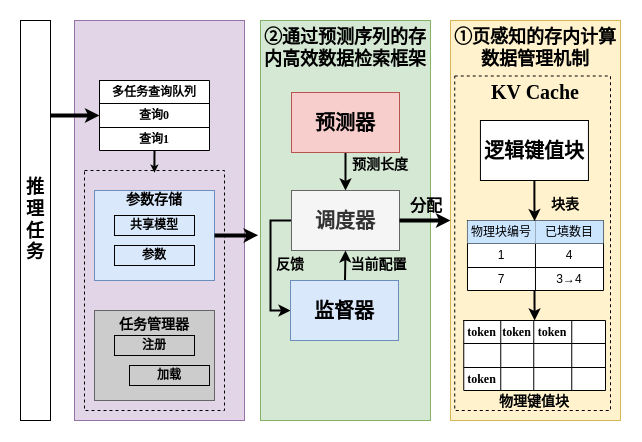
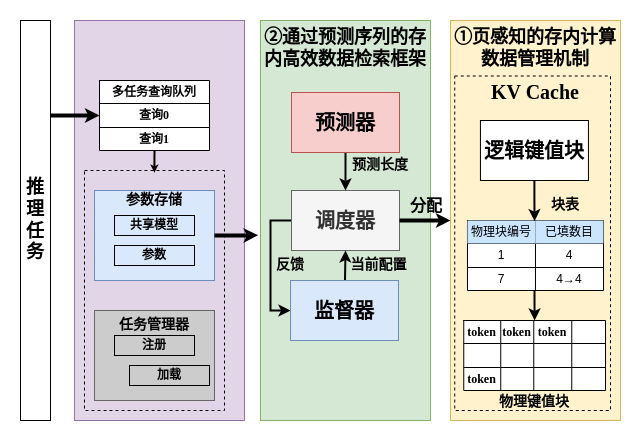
  <mxCell id="0" />
  <mxCell id="1" parent="0" />
  <mxCell id="2" value="&lt;font face=&quot;宋体&quot; size=&quot;1&quot; style=&quot;&quot;&gt;&lt;span style=&quot;font-size: 18px;&quot;&gt;&lt;b&gt;推理任务&lt;/b&gt;&lt;/span&gt;&lt;/font&gt;" style="rounded=0;whiteSpace=wrap;html=1;" vertex="1" parent="1"><mxGeometry x="20" y="20" width="30" height="400" as="geometry" /></mxCell>
  <mxCell id="3" value="" style="group" vertex="1" connectable="0" parent="1"><mxGeometry x="50" y="20" width="210" height="400" as="geometry" /></mxCell>
  <mxCell id="4" value="" style="rounded=0;whiteSpace=wrap;html=1;fillColor=#e1d5e7;strokeColor=#9673a6;" vertex="1" parent="3"><mxGeometry x="24" width="170" height="400" as="geometry" /></mxCell>
  <mxCell id="5" value="" style="shape=table;startSize=0;container=1;collapsible=0;childLayout=tableLayout;fontFamily=宋体;fontStyle=1" vertex="1" parent="3"><mxGeometry x="49" y="60" width="110" height="70" as="geometry" /></mxCell>
  <mxCell id="6" value="" style="shape=tableRow;horizontal=0;startSize=0;swimlaneHead=0;swimlaneBody=0;strokeColor=inherit;top=0;left=0;bottom=0;right=0;collapsible=0;dropTarget=0;fillColor=none;points=[[0,0.5],[1,0.5]];portConstraint=eastwest;" vertex="1" parent="5"><mxGeometry width="110" height="23" as="geometry" /></mxCell>
  <mxCell id="7" value="&lt;font face=&quot;宋体&quot;&gt;&lt;b&gt;多任务查询队列&lt;/b&gt;&lt;/font&gt;" style="shape=partialRectangle;html=1;whiteSpace=wrap;connectable=0;strokeColor=inherit;overflow=hidden;fillColor=none;top=0;left=0;bottom=0;right=0;pointerEvents=1;" vertex="1" parent="6"><mxGeometry width="110" height="23" as="geometry"><mxRectangle width="110" height="23" as="alternateBounds" /></mxGeometry></mxCell>
  <mxCell id="8" style="shape=tableRow;horizontal=0;startSize=0;swimlaneHead=0;swimlaneBody=0;strokeColor=inherit;top=0;left=0;bottom=0;right=0;collapsible=0;dropTarget=0;fillColor=none;points=[[0,0.5],[1,0.5]];portConstraint=eastwest;" vertex="1" parent="5"><mxGeometry y="23" width="110" height="24" as="geometry" /></mxCell>
  <mxCell id="9" value="&lt;font style=&quot;font-size: 12px;&quot; face=&quot;宋体&quot;&gt;&lt;b&gt;查询0&lt;/b&gt;&lt;/font&gt;" style="shape=partialRectangle;html=1;whiteSpace=wrap;connectable=0;strokeColor=inherit;overflow=hidden;fillColor=none;top=0;left=0;bottom=0;right=0;pointerEvents=1;" vertex="1" parent="8"><mxGeometry width="110" height="24" as="geometry"><mxRectangle width="110" height="24" as="alternateBounds" /></mxGeometry></mxCell>
  <mxCell id="10" style="shape=tableRow;horizontal=0;startSize=0;swimlaneHead=0;swimlaneBody=0;strokeColor=inherit;top=0;left=0;bottom=0;right=0;collapsible=0;dropTarget=0;fillColor=none;points=[[0,0.5],[1,0.5]];portConstraint=eastwest;" vertex="1" parent="5"><mxGeometry y="47" width="110" height="23" as="geometry" /></mxCell>
  <mxCell id="11" value="&lt;b&gt;&lt;font face=&quot;宋体&quot;&gt;查询1&lt;/font&gt;&lt;/b&gt;" style="shape=partialRectangle;html=1;whiteSpace=wrap;connectable=0;strokeColor=inherit;overflow=hidden;fillColor=none;top=0;left=0;bottom=0;right=0;pointerEvents=1;" vertex="1" parent="10"><mxGeometry width="110" height="23" as="geometry"><mxRectangle width="110" height="23" as="alternateBounds" /></mxGeometry></mxCell>
  <mxCell id="12" value="" style="rounded=0;whiteSpace=wrap;html=1;fillColor=#CCCCCC;fontColor=#333333;strokeColor=#666666;" vertex="1" parent="3"><mxGeometry x="44" y="290" width="120" height="90" as="geometry" /></mxCell>
  <mxCell id="13" value="&lt;b&gt;&lt;font face=&quot;宋体&quot; style=&quot;font-size: 14px;&quot;&gt;任务管理器&lt;/font&gt;&lt;/b&gt;" style="text;html=1;strokeColor=none;fillColor=none;align=center;verticalAlign=middle;whiteSpace=wrap;rounded=0;" vertex="1" parent="3"><mxGeometry x="64" y="290" width="80" height="30" as="geometry" /></mxCell>
  <mxCell id="14" value="&lt;b&gt;&lt;font face=&quot;宋体&quot;&gt;注册&lt;/font&gt;&lt;/b&gt;" style="rounded=0;whiteSpace=wrap;html=1;fillColor=none;" vertex="1" parent="3"><mxGeometry x="64" y="315" width="80" height="20" as="geometry" /></mxCell>
  <mxCell id="15" value="&lt;b&gt;&lt;font face=&quot;宋体&quot;&gt;加载&lt;/font&gt;&lt;/b&gt;" style="rounded=0;whiteSpace=wrap;html=1;fillColor=none;" vertex="1" parent="3"><mxGeometry x="79" y="345" width="80" height="20" as="geometry" /></mxCell>
  <mxCell id="16" value="" style="rounded=0;whiteSpace=wrap;html=1;fillColor=#dae8fc;strokeColor=#6c8ebf;" vertex="1" parent="3"><mxGeometry x="44" y="170" width="120" height="90" as="geometry" /></mxCell>
  <mxCell id="17" value="&lt;b&gt;&lt;font face=&quot;宋体&quot; style=&quot;font-size: 14px;&quot;&gt;参数存储&lt;/font&gt;&lt;/b&gt;" style="text;html=1;strokeColor=none;fillColor=none;align=center;verticalAlign=middle;whiteSpace=wrap;rounded=0;" vertex="1" parent="3"><mxGeometry x="64" y="165" width="80" height="30" as="geometry" /></mxCell>
  <mxCell id="18" value="&lt;b&gt;&lt;font face=&quot;宋体&quot;&gt;共享模型&lt;/font&gt;&lt;/b&gt;" style="rounded=0;whiteSpace=wrap;html=1;fillColor=none;" vertex="1" parent="3"><mxGeometry x="64" y="195" width="80" height="20" as="geometry" /></mxCell>
  <mxCell id="19" value="&lt;b&gt;&lt;font face=&quot;宋体&quot;&gt;参数&lt;/font&gt;&lt;/b&gt;" style="rounded=0;whiteSpace=wrap;html=1;fillColor=none;" vertex="1" parent="3"><mxGeometry x="64" y="225" width="80" height="20" as="geometry" /></mxCell>
  <mxCell id="20" value="" style="rounded=0;whiteSpace=wrap;html=1;dashed=1;fillColor=none;" vertex="1" parent="3"><mxGeometry x="34" y="150" width="140" height="240" as="geometry" /></mxCell>
  <mxCell id="21" style="edgeStyle=orthogonalEdgeStyle;rounded=0;orthogonalLoop=1;jettySize=auto;html=1;exitX=0.5;exitY=1;exitDx=0;exitDy=0;entryX=0.499;entryY=0.009;entryDx=0;entryDy=0;entryPerimeter=0;strokeWidth=2;endSize=2;endArrow=classic;endFill=1;" edge="1" parent="3" source="5" target="20"><mxGeometry relative="1" as="geometry" /></mxCell>
  <mxCell id="22" value="" style="group" vertex="1" connectable="0" parent="1"><mxGeometry x="260" y="20" width="204" height="400" as="geometry" /></mxCell>
  <mxCell id="23" value="" style="rounded=0;whiteSpace=wrap;html=1;fillColor=#d5e8d4;strokeColor=#82b366;" vertex="1" parent="22"><mxGeometry width="170" height="400" as="geometry" /></mxCell>
  <mxCell id="24" value="&lt;font face=&quot;宋体&quot; style=&quot;font-size: 18px;&quot;&gt;&lt;b&gt;&lt;font style=&quot;font-size: 18px;&quot;&gt;②&lt;/font&gt;&lt;font style=&quot;font-size: 18px;&quot;&gt;通过预测序列的存内高效数据检索框架&lt;/font&gt;&lt;/b&gt;&lt;/font&gt;" style="text;html=1;strokeColor=none;fillColor=none;align=center;verticalAlign=middle;whiteSpace=wrap;rounded=0;" vertex="1" parent="22"><mxGeometry width="170" height="56" as="geometry" /></mxCell>
  <mxCell id="25" style="edgeStyle=orthogonalEdgeStyle;rounded=0;orthogonalLoop=1;jettySize=auto;html=1;exitX=0.5;exitY=1;exitDx=0;exitDy=0;entryX=0.5;entryY=0;entryDx=0;entryDy=0;strokeWidth=2;" edge="1" parent="22" source="26" target="28"><mxGeometry relative="1" as="geometry" /></mxCell>
  <mxCell id="26" value="&lt;font face=&quot;宋体&quot; style=&quot;font-size: 20px;&quot;&gt;&lt;b style=&quot;&quot;&gt;预测器&lt;/b&gt;&lt;/font&gt;" style="rounded=0;whiteSpace=wrap;html=1;fillColor=#f8cecc;strokeColor=#b85450;" vertex="1" parent="22"><mxGeometry x="31" y="72" width="108" height="60" as="geometry" /></mxCell>
  <mxCell id="27" style="edgeStyle=orthogonalEdgeStyle;rounded=0;orthogonalLoop=1;jettySize=auto;html=1;entryX=0;entryY=0.5;entryDx=0;entryDy=0;strokeWidth=2;" edge="1" parent="22" source="28" target="30"><mxGeometry relative="1" as="geometry"><Array as="points"><mxPoint x="10" y="200" /><mxPoint x="10" y="290" /></Array></mxGeometry></mxCell>
  <mxCell id="28" value="&lt;font face=&quot;宋体&quot; style=&quot;font-size: 20px;&quot;&gt;&lt;b style=&quot;&quot;&gt;调度器&lt;/b&gt;&lt;/font&gt;" style="rounded=0;whiteSpace=wrap;html=1;fillColor=#f5f5f5;fontColor=#333333;strokeColor=#666666;" vertex="1" parent="22"><mxGeometry x="31" y="170" width="108" height="60" as="geometry" /></mxCell>
  <mxCell id="29" style="rounded=0;orthogonalLoop=1;jettySize=auto;html=1;entryX=0.5;entryY=1;entryDx=0;entryDy=0;strokeWidth=2;" edge="1" parent="22" source="30" target="28"><mxGeometry relative="1" as="geometry" /></mxCell>
  <mxCell id="30" value="&lt;font face=&quot;宋体&quot; style=&quot;font-size: 20px;&quot;&gt;&lt;b style=&quot;&quot;&gt;监督器&lt;/b&gt;&lt;/font&gt;" style="rounded=0;whiteSpace=wrap;html=1;fillColor=#dae8fc;strokeColor=#6c8ebf;" vertex="1" parent="22"><mxGeometry x="30" y="260" width="108" height="60" as="geometry" /></mxCell>
  <mxCell id="31" value="&lt;b&gt;&lt;font face=&quot;宋体&quot; style=&quot;font-size: 14px;&quot;&gt;预测长度&lt;/font&gt;&lt;/b&gt;" style="text;html=1;strokeColor=none;fillColor=none;align=center;verticalAlign=middle;whiteSpace=wrap;rounded=0;" vertex="1" parent="22"><mxGeometry x="90" y="130" width="60" height="30" as="geometry" /></mxCell>
  <mxCell id="32" value="&lt;b&gt;&lt;font face=&quot;宋体&quot; style=&quot;font-size: 14px;&quot;&gt;反馈&lt;/font&gt;&lt;/b&gt;" style="text;html=1;strokeColor=none;fillColor=none;align=center;verticalAlign=middle;whiteSpace=wrap;rounded=0;" vertex="1" parent="22"><mxGeometry x="10" y="230" width="40" height="30" as="geometry" /></mxCell>
  <mxCell id="33" value="&lt;b&gt;&lt;font face=&quot;宋体&quot; style=&quot;font-size: 14px;&quot;&gt;当前配置&lt;/font&gt;&lt;/b&gt;" style="text;html=1;strokeColor=none;fillColor=none;align=center;verticalAlign=middle;whiteSpace=wrap;rounded=0;" vertex="1" parent="22"><mxGeometry x="87" y="230" width="63" height="30" as="geometry" /></mxCell>
  <mxCell id="34" value="&lt;b&gt;&lt;font face=&quot;宋体&quot; style=&quot;font-size: 16px;&quot;&gt;分配&lt;/font&gt;&lt;/b&gt;" style="text;html=1;strokeColor=none;fillColor=none;align=center;verticalAlign=middle;whiteSpace=wrap;rounded=0;" vertex="1" parent="22"><mxGeometry x="136" y="170" width="60" height="30" as="geometry" /></mxCell>
  <mxCell id="35" value="" style="group" vertex="1" connectable="0" parent="1"><mxGeometry x="450" y="20" width="170" height="400" as="geometry" /></mxCell>
  <mxCell id="36" value="" style="rounded=0;whiteSpace=wrap;html=1;fillColor=#fff2cc;strokeColor=#d6b656;" vertex="1" parent="35"><mxGeometry width="170" height="400" as="geometry" /></mxCell>
  <mxCell id="37" value="&lt;b&gt;&lt;font face=&quot;宋体&quot;&gt;&lt;span style=&quot;font-size: 18px;&quot;&gt;①&lt;/span&gt;&lt;font style=&quot;font-size: 18px;&quot;&gt;页感知的存内计算数据管理机制&lt;/font&gt;&lt;/font&gt;&lt;/b&gt;" style="text;html=1;strokeColor=none;fillColor=none;align=center;verticalAlign=middle;whiteSpace=wrap;rounded=0;" vertex="1" parent="35"><mxGeometry width="170" height="55.5" as="geometry" /></mxCell>
  <mxCell id="38" value="" style="shape=table;startSize=0;container=1;collapsible=0;childLayout=tableLayout;fontFamily=宋体;fontStyle=1" vertex="1" parent="35"><mxGeometry x="13.25" y="300" width="141.75" height="70" as="geometry" /></mxCell>
  <mxCell id="39" value="" style="shape=tableRow;horizontal=0;startSize=0;swimlaneHead=0;swimlaneBody=0;strokeColor=inherit;top=0;left=0;bottom=0;right=0;collapsible=0;dropTarget=0;fillColor=none;points=[[0,0.5],[1,0.5]];portConstraint=eastwest;" vertex="1" parent="38"><mxGeometry width="141.75" height="23" as="geometry" /></mxCell>
  <mxCell id="40" value="&lt;b style=&quot;border-color: var(--border-color);&quot;&gt;&lt;font face=&quot;Times New Roman&quot;&gt;token&lt;/font&gt;&lt;/b&gt;" style="shape=partialRectangle;html=1;whiteSpace=wrap;connectable=0;strokeColor=inherit;overflow=hidden;fillColor=none;top=0;left=0;bottom=0;right=0;pointerEvents=1;" vertex="1" parent="39"><mxGeometry width="37" height="23" as="geometry"><mxRectangle width="37" height="23" as="alternateBounds" /></mxGeometry></mxCell>
  <mxCell id="41" value="&lt;b style=&quot;&quot;&gt;&lt;font face=&quot;Times New Roman&quot;&gt;token&lt;/font&gt;&lt;/b&gt;" style="shape=partialRectangle;html=1;whiteSpace=wrap;connectable=0;strokeColor=inherit;overflow=hidden;fillColor=none;top=0;left=0;bottom=0;right=0;pointerEvents=1;" vertex="1" parent="39"><mxGeometry x="37" width="33" height="23" as="geometry"><mxRectangle width="33" height="23" as="alternateBounds" /></mxGeometry></mxCell>
  <mxCell id="42" value="&lt;b style=&quot;border-color: var(--border-color);&quot;&gt;&lt;font face=&quot;Times New Roman&quot; style=&quot;border-color: var(--border-color);&quot;&gt;token&lt;/font&gt;&lt;/b&gt;" style="shape=partialRectangle;html=1;whiteSpace=wrap;connectable=0;strokeColor=inherit;overflow=hidden;fillColor=none;top=0;left=0;bottom=0;right=0;pointerEvents=1;" vertex="1" parent="39"><mxGeometry x="70" width="38" height="23" as="geometry"><mxRectangle width="38" height="23" as="alternateBounds" /></mxGeometry></mxCell>
  <mxCell id="43" style="shape=partialRectangle;html=1;whiteSpace=wrap;connectable=0;strokeColor=inherit;overflow=hidden;fillColor=none;top=0;left=0;bottom=0;right=0;pointerEvents=1;" vertex="1" parent="39"><mxGeometry x="108" width="34" height="23" as="geometry"><mxRectangle width="34" height="23" as="alternateBounds" /></mxGeometry></mxCell>
  <mxCell id="44" style="shape=tableRow;horizontal=0;startSize=0;swimlaneHead=0;swimlaneBody=0;strokeColor=inherit;top=0;left=0;bottom=0;right=0;collapsible=0;dropTarget=0;fillColor=none;points=[[0,0.5],[1,0.5]];portConstraint=eastwest;" vertex="1" parent="38"><mxGeometry y="23" width="141.75" height="24" as="geometry" /></mxCell>
  <mxCell id="45" style="shape=partialRectangle;html=1;whiteSpace=wrap;connectable=0;strokeColor=inherit;overflow=hidden;fillColor=none;top=0;left=0;bottom=0;right=0;pointerEvents=1;" vertex="1" parent="44"><mxGeometry width="37" height="24" as="geometry"><mxRectangle width="37" height="24" as="alternateBounds" /></mxGeometry></mxCell>
  <mxCell id="46" value="" style="shape=partialRectangle;html=1;whiteSpace=wrap;connectable=0;strokeColor=inherit;overflow=hidden;fillColor=none;top=0;left=0;bottom=0;right=0;pointerEvents=1;" vertex="1" parent="44"><mxGeometry x="37" width="33" height="24" as="geometry"><mxRectangle width="33" height="24" as="alternateBounds" /></mxGeometry></mxCell>
  <mxCell id="47" style="shape=partialRectangle;html=1;whiteSpace=wrap;connectable=0;strokeColor=inherit;overflow=hidden;fillColor=none;top=0;left=0;bottom=0;right=0;pointerEvents=1;" vertex="1" parent="44"><mxGeometry x="70" width="38" height="24" as="geometry"><mxRectangle width="38" height="24" as="alternateBounds" /></mxGeometry></mxCell>
  <mxCell id="48" style="shape=partialRectangle;html=1;whiteSpace=wrap;connectable=0;strokeColor=inherit;overflow=hidden;fillColor=none;top=0;left=0;bottom=0;right=0;pointerEvents=1;" vertex="1" parent="44"><mxGeometry x="108" width="34" height="24" as="geometry"><mxRectangle width="34" height="24" as="alternateBounds" /></mxGeometry></mxCell>
  <mxCell id="49" style="shape=tableRow;horizontal=0;startSize=0;swimlaneHead=0;swimlaneBody=0;strokeColor=inherit;top=0;left=0;bottom=0;right=0;collapsible=0;dropTarget=0;fillColor=none;points=[[0,0.5],[1,0.5]];portConstraint=eastwest;" vertex="1" parent="38"><mxGeometry y="47" width="141.75" height="23" as="geometry" /></mxCell>
  <mxCell id="50" value="&lt;b style=&quot;border-color: var(--border-color);&quot;&gt;&lt;font face=&quot;Times New Roman&quot; style=&quot;border-color: var(--border-color);&quot;&gt;token&lt;/font&gt;&lt;/b&gt;" style="shape=partialRectangle;html=1;whiteSpace=wrap;connectable=0;strokeColor=inherit;overflow=hidden;fillColor=none;top=0;left=0;bottom=0;right=0;pointerEvents=1;" vertex="1" parent="49"><mxGeometry width="37" height="23" as="geometry"><mxRectangle width="37" height="23" as="alternateBounds" /></mxGeometry></mxCell>
  <mxCell id="51" value="" style="shape=partialRectangle;html=1;whiteSpace=wrap;connectable=0;strokeColor=inherit;overflow=hidden;fillColor=none;top=0;left=0;bottom=0;right=0;pointerEvents=1;" vertex="1" parent="49"><mxGeometry x="37" width="33" height="23" as="geometry"><mxRectangle width="33" height="23" as="alternateBounds" /></mxGeometry></mxCell>
  <mxCell id="52" style="shape=partialRectangle;html=1;whiteSpace=wrap;connectable=0;strokeColor=inherit;overflow=hidden;fillColor=none;top=0;left=0;bottom=0;right=0;pointerEvents=1;" vertex="1" parent="49"><mxGeometry x="70" width="38" height="23" as="geometry"><mxRectangle width="38" height="23" as="alternateBounds" /></mxGeometry></mxCell>
  <mxCell id="53" style="shape=partialRectangle;html=1;whiteSpace=wrap;connectable=0;strokeColor=inherit;overflow=hidden;fillColor=none;top=0;left=0;bottom=0;right=0;pointerEvents=1;" vertex="1" parent="49"><mxGeometry x="108" width="34" height="23" as="geometry"><mxRectangle width="34" height="23" as="alternateBounds" /></mxGeometry></mxCell>
  <mxCell id="54" value="&lt;b&gt;&lt;font face=&quot;宋体&quot; style=&quot;font-size: 14px;&quot;&gt;物理键值块&lt;/font&gt;&lt;/b&gt;" style="text;html=1;strokeColor=none;fillColor=none;align=center;verticalAlign=middle;whiteSpace=wrap;rounded=0;" vertex="1" parent="35"><mxGeometry x="45.91" y="367" width="76.06" height="30" as="geometry" /></mxCell>
  <mxCell id="55" style="edgeStyle=orthogonalEdgeStyle;rounded=0;orthogonalLoop=1;jettySize=auto;html=1;entryX=0.5;entryY=0;entryDx=0;entryDy=0;strokeWidth=2;" edge="1" parent="35" source="56" target="38"><mxGeometry relative="1" as="geometry"><Array as="points"><mxPoint x="84" y="280" /><mxPoint x="84" y="280" /></Array></mxGeometry></mxCell>
  <mxCell id="56" value="" style="shape=table;startSize=0;container=1;collapsible=0;childLayout=tableLayout;" vertex="1" parent="35"><mxGeometry x="16.97" y="200" width="136.06" height="70" as="geometry" /></mxCell>
  <mxCell id="57" value="" style="shape=tableRow;horizontal=0;startSize=0;swimlaneHead=0;swimlaneBody=0;strokeColor=inherit;top=0;left=0;bottom=0;right=0;collapsible=0;dropTarget=0;fillColor=none;points=[[0,0.5],[1,0.5]];portConstraint=eastwest;" vertex="1" parent="56"><mxGeometry width="136.06" height="23" as="geometry" /></mxCell>
  <mxCell id="58" value="物理块编号" style="shape=partialRectangle;html=1;whiteSpace=wrap;connectable=0;strokeColor=#6c8ebf;overflow=hidden;fillColor=#CCE5FF;top=0;left=0;bottom=0;right=0;pointerEvents=1;" vertex="1" parent="57"><mxGeometry width="68" height="23" as="geometry"><mxRectangle width="68" height="23" as="alternateBounds" /></mxGeometry></mxCell>
  <mxCell id="59" value="已填数目" style="shape=partialRectangle;html=1;whiteSpace=wrap;connectable=0;strokeColor=inherit;overflow=hidden;fillColor=#CCE5FF;top=0;left=0;bottom=0;right=0;pointerEvents=1;" vertex="1" parent="57"><mxGeometry x="68" width="68" height="23" as="geometry"><mxRectangle width="68" height="23" as="alternateBounds" /></mxGeometry></mxCell>
  <mxCell id="60" value="" style="shape=tableRow;horizontal=0;startSize=0;swimlaneHead=0;swimlaneBody=0;strokeColor=inherit;top=0;left=0;bottom=0;right=0;collapsible=0;dropTarget=0;fillColor=none;points=[[0,0.5],[1,0.5]];portConstraint=eastwest;" vertex="1" parent="56"><mxGeometry y="23" width="136.06" height="24" as="geometry" /></mxCell>
  <mxCell id="61" value="1" style="shape=partialRectangle;html=1;whiteSpace=wrap;connectable=0;strokeColor=inherit;overflow=hidden;fillColor=none;top=0;left=0;bottom=0;right=0;pointerEvents=1;" vertex="1" parent="60"><mxGeometry width="68" height="24" as="geometry"><mxRectangle width="68" height="24" as="alternateBounds" /></mxGeometry></mxCell>
  <mxCell id="62" value="4" style="shape=partialRectangle;html=1;whiteSpace=wrap;connectable=0;strokeColor=inherit;overflow=hidden;fillColor=none;top=0;left=0;bottom=0;right=0;pointerEvents=1;" vertex="1" parent="60"><mxGeometry x="68" width="68" height="24" as="geometry"><mxRectangle width="68" height="24" as="alternateBounds" /></mxGeometry></mxCell>
  <mxCell id="63" value="" style="shape=tableRow;horizontal=0;startSize=0;swimlaneHead=0;swimlaneBody=0;strokeColor=inherit;top=0;left=0;bottom=0;right=0;collapsible=0;dropTarget=0;fillColor=none;points=[[0,0.5],[1,0.5]];portConstraint=eastwest;" vertex="1" parent="56"><mxGeometry y="47" width="136.06" height="23" as="geometry" /></mxCell>
  <mxCell id="64" value="7" style="shape=partialRectangle;html=1;whiteSpace=wrap;connectable=0;strokeColor=inherit;overflow=hidden;fillColor=none;top=0;left=0;bottom=0;right=0;pointerEvents=1;" vertex="1" parent="63"><mxGeometry width="68" height="23" as="geometry"><mxRectangle width="68" height="23" as="alternateBounds" /></mxGeometry></mxCell>
- <mxCell id="65" value="3→4" style="shape=partialRectangle;html=1;whiteSpace=wrap;connectable=0;strokeColor=inherit;overflow=hidden;fillColor=none;top=0;left=0;bottom=0;right=0;pointerEvents=1;" vertex="1" parent="63"><mxGeometry x="68" width="68" height="23" as="geometry"><mxRectangle width="68" height="23" as="alternateBounds" /></mxGeometry></mxCell>
+ <mxCell id="65" value="4→4" style="shape=partialRectangle;html=1;whiteSpace=wrap;connectable=0;strokeColor=inherit;overflow=hidden;fillColor=none;top=0;left=0;bottom=0;right=0;pointerEvents=1;" vertex="1" parent="63"><mxGeometry x="68" width="68" height="23" as="geometry"><mxRectangle width="68" height="23" as="alternateBounds" /></mxGeometry></mxCell>
  <mxCell id="66" value="&lt;font face=&quot;宋体&quot;&gt;&lt;span style=&quot;font-size: 14px;&quot;&gt;&lt;b&gt;块表&lt;/b&gt;&lt;/span&gt;&lt;/font&gt;" style="text;html=1;strokeColor=none;fillColor=none;align=center;verticalAlign=middle;whiteSpace=wrap;rounded=0;" vertex="1" parent="35"><mxGeometry x="76.97" y="170" width="76.06" height="30" as="geometry" /></mxCell>
  <mxCell id="67" value="&lt;font face=&quot;宋体&quot; style=&quot;font-size: 20px;&quot;&gt;&lt;b style=&quot;&quot;&gt;逻辑键值块&lt;/b&gt;&lt;/font&gt;" style="rounded=0;whiteSpace=wrap;html=1;" vertex="1" parent="35"><mxGeometry x="29.94" y="100" width="108" height="60" as="geometry" /></mxCell>
  <mxCell id="68" style="edgeStyle=orthogonalEdgeStyle;rounded=0;orthogonalLoop=1;jettySize=auto;html=1;entryX=0.493;entryY=0.027;entryDx=0;entryDy=0;entryPerimeter=0;strokeWidth=2;" edge="1" parent="35" source="67" target="57"><mxGeometry relative="1" as="geometry" /></mxCell>
  <mxCell id="69" value="&lt;b&gt;&lt;font face=&quot;Times New Roman&quot; style=&quot;font-size: 20px;&quot;&gt;KV Cache&lt;/font&gt;&lt;/b&gt;" style="text;html=1;strokeColor=none;fillColor=none;align=center;verticalAlign=middle;whiteSpace=wrap;rounded=0;" vertex="1" parent="35"><mxGeometry x="37.96" y="55.5" width="94.09" height="30" as="geometry" /></mxCell>
  <mxCell id="70" value="" style="rounded=0;whiteSpace=wrap;html=1;dashed=1;fillColor=none;" vertex="1" parent="35"><mxGeometry x="4.25" y="55.5" width="155.75" height="334.5" as="geometry" /></mxCell>
  <mxCell id="71" style="edgeStyle=orthogonalEdgeStyle;rounded=0;orthogonalLoop=1;jettySize=auto;html=1;exitX=1;exitY=0.5;exitDx=0;exitDy=0;entryX=-0.014;entryY=0.537;entryDx=0;entryDy=0;entryPerimeter=0;strokeWidth=4;endSize=2;" edge="1" parent="1" source="16" target="23"><mxGeometry relative="1" as="geometry" /></mxCell>
  <mxCell id="72" style="edgeStyle=orthogonalEdgeStyle;rounded=0;orthogonalLoop=1;jettySize=auto;html=1;entryX=0;entryY=0.5;entryDx=0;entryDy=0;strokeWidth=4;endSize=2;exitX=1;exitY=0.5;exitDx=0;exitDy=0;" edge="1" parent="1" source="28" target="36"><mxGeometry relative="1" as="geometry" /></mxCell>
  <mxCell id="73" style="edgeStyle=orthogonalEdgeStyle;rounded=0;orthogonalLoop=1;jettySize=auto;html=1;entryX=0;entryY=0.5;entryDx=0;entryDy=0;strokeWidth=4;endSize=2;" edge="1" parent="1" source="2" target="8"><mxGeometry relative="1" as="geometry"><Array as="points"><mxPoint x="70" y="115" /><mxPoint x="70" y="115" /></Array></mxGeometry></mxCell>
